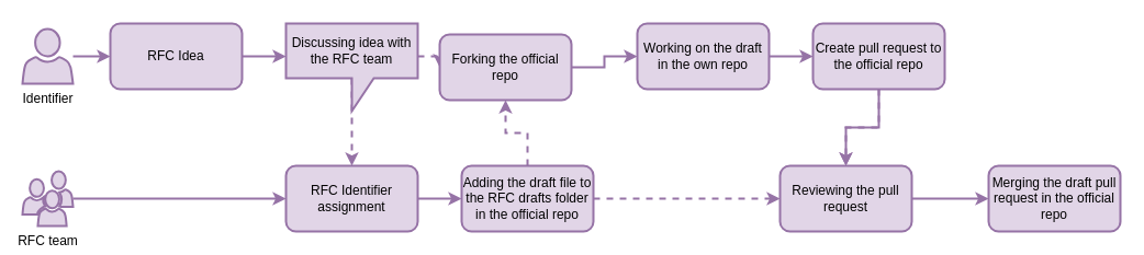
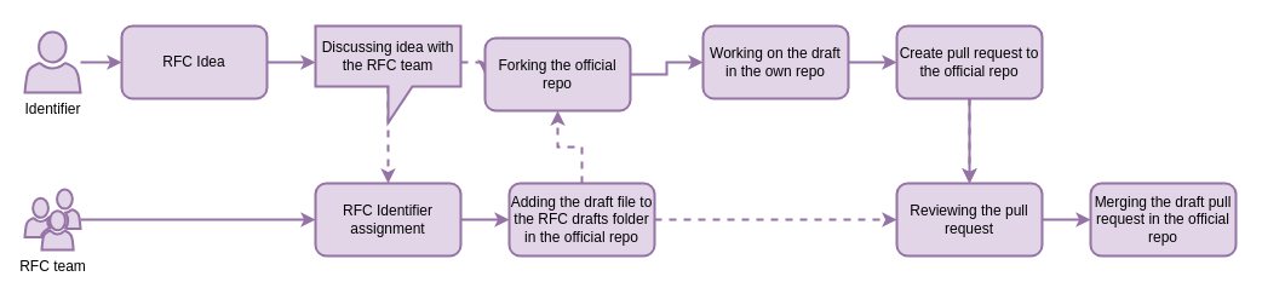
  <mxCell id="0" />
  <mxCell id="1" parent="0" />
  <mxCell id="2" style="edgeStyle=orthogonalEdgeStyle;rounded=0;orthogonalLoop=1;jettySize=auto;html=1;noEdgeStyle=1;orthogonal=1;fillColor=#e1d5e7;strokeColor=#9673a6;strokeWidth=2;fontColor=#050505;" edge="1" parent="1" source="3" target="10"><mxGeometry relative="1" as="geometry" /></mxCell>
  <mxCell id="3" value="RFC Idea" style="rounded=1;whiteSpace=wrap;html=1;fillColor=#e1d5e7;strokeColor=#9673a6;strokeWidth=2;" vertex="1" parent="1"><mxGeometry x="100" y="20.998" width="120" height="60" as="geometry" /></mxCell>
  <mxCell id="4" style="edgeStyle=orthogonalEdgeStyle;rounded=0;orthogonalLoop=1;jettySize=auto;html=1;noEdgeStyle=1;orthogonal=1;fillColor=#e1d5e7;strokeColor=#9673a6;strokeWidth=2;fontColor=#050505;" edge="1" parent="1" source="5" target="3"><mxGeometry relative="1" as="geometry" /></mxCell>
  <mxCell id="5" value="Identifier" style="pointerEvents=1;shadow=0;dashed=0;html=1;strokeColor=#9673a6;fillColor=#e1d5e7;labelPosition=center;verticalLabelPosition=bottom;verticalAlign=top;outlineConnect=0;align=center;shape=mxgraph.office.users.user;strokeWidth=2;" vertex="1" parent="1"><mxGeometry x="20" y="25.998" width="46" height="50" as="geometry" /></mxCell>
  <mxCell id="6" style="edgeStyle=orthogonalEdgeStyle;rounded=0;orthogonalLoop=1;jettySize=auto;html=1;noEdgeStyle=1;orthogonal=1;fillColor=#e1d5e7;strokeColor=#9673a6;strokeWidth=2;fontColor=#050505;" edge="1" parent="1" source="7" target="12"><mxGeometry relative="1" as="geometry" /></mxCell>
  <mxCell id="7" value="RFC team" style="pointerEvents=1;shadow=0;dashed=0;html=1;strokeColor=#9673a6;fillColor=#e1d5e7;labelPosition=center;verticalLabelPosition=bottom;verticalAlign=top;outlineConnect=0;align=center;shape=mxgraph.office.users.users;strokeWidth=2;" vertex="1" parent="1"><mxGeometry x="20" y="156" width="46" height="50" as="geometry" /></mxCell>
  <mxCell id="8" style="edgeStyle=orthogonalEdgeStyle;rounded=0;orthogonalLoop=1;jettySize=auto;html=1;noEdgeStyle=1;orthogonal=1;dashed=1;fillColor=#e1d5e7;strokeColor=#9673a6;strokeWidth=2;fontColor=#050505;" edge="1" parent="1" source="10" target="12"><mxGeometry relative="1" as="geometry" /></mxCell>
  <mxCell id="9" style="edgeStyle=orthogonalEdgeStyle;rounded=0;orthogonalLoop=1;jettySize=auto;html=1;entryX=0;entryY=0.5;entryDx=0;entryDy=0;dashed=1;fillColor=#e1d5e7;strokeColor=#9673a6;strokeWidth=2;fontColor=#050505;" edge="1" parent="1" target="14"><mxGeometry relative="1" as="geometry"><mxPoint x="380" y="51" as="sourcePoint" /></mxGeometry></mxCell>
  <mxCell id="10" value="Discussing idea with the RFC team" style="shape=callout;whiteSpace=wrap;html=1;perimeter=calloutPerimeter;strokeColor=#9673a6;fillColor=#e1d5e7;strokeWidth=2;" vertex="1" parent="1"><mxGeometry x="260" y="21" width="120" height="80" as="geometry" /></mxCell>
  <mxCell id="11" style="edgeStyle=orthogonalEdgeStyle;rounded=0;orthogonalLoop=1;jettySize=auto;html=1;noEdgeStyle=1;orthogonal=1;entryX=0;entryY=0.5;entryDx=0;entryDy=0;fillColor=#e1d5e7;strokeColor=#9673a6;strokeWidth=2;fontColor=#050505;" edge="1" parent="1" source="12" target="19"><mxGeometry relative="1" as="geometry"><mxPoint x="600" y="101" as="targetPoint" /></mxGeometry></mxCell>
  <mxCell id="12" value="RFC Identifier assignment" style="rounded=1;whiteSpace=wrap;html=1;strokeColor=#9673a6;fillColor=#e1d5e7;strokeWidth=2;" vertex="1" parent="1"><mxGeometry x="260" y="151" width="120" height="60" as="geometry" /></mxCell>
  <mxCell id="13" style="edgeStyle=orthogonalEdgeStyle;rounded=0;orthogonalLoop=1;jettySize=auto;html=1;entryX=0;entryY=0.5;entryDx=0;entryDy=0;fillColor=#e1d5e7;strokeColor=#9673a6;strokeWidth=2;fontColor=#050505;" edge="1" parent="1" source="14" target="16"><mxGeometry relative="1" as="geometry" /></mxCell>
  <mxCell id="14" value="Forking the official repo" style="rounded=1;whiteSpace=wrap;html=1;strokeColor=#9673a6;fillColor=#e1d5e7;strokeWidth=2;" vertex="1" parent="1"><mxGeometry x="400" y="31" width="120" height="60" as="geometry" /></mxCell>
  <mxCell id="15" style="edgeStyle=orthogonalEdgeStyle;rounded=0;orthogonalLoop=1;jettySize=auto;html=1;entryX=0;entryY=0.5;entryDx=0;entryDy=0;fillColor=#e1d5e7;strokeColor=#9673a6;strokeWidth=2;fontColor=#050505;" edge="1" parent="1" source="16" target="22"><mxGeometry relative="1" as="geometry" /></mxCell>
  <mxCell id="16" value="Working on the draft in the own repo" style="rounded=1;whiteSpace=wrap;html=1;strokeColor=#9673a6;fillColor=#e1d5e7;strokeWidth=2;" vertex="1" parent="1"><mxGeometry x="580" y="21" width="120" height="60" as="geometry" /></mxCell>
  <mxCell id="17" style="edgeStyle=orthogonalEdgeStyle;rounded=0;orthogonalLoop=1;jettySize=auto;html=1;dashed=1;fillColor=#e1d5e7;strokeColor=#9673a6;strokeWidth=2;fontColor=#050505;" edge="1" parent="1" source="19" target="24"><mxGeometry relative="1" as="geometry" /></mxCell>
  <mxCell id="18" style="edgeStyle=orthogonalEdgeStyle;rounded=0;orthogonalLoop=1;jettySize=auto;html=1;entryX=0.5;entryY=1;entryDx=0;entryDy=0;startArrow=none;startFill=0;strokeWidth=2;fontColor=#050505;fillColor=#e1d5e7;strokeColor=#9673a6;dashed=1;" edge="1" parent="1" source="19" target="14"><mxGeometry relative="1" as="geometry" /></mxCell>
  <mxCell id="19" value="&lt;div&gt;&lt;span style=&quot;font-family: &amp;quot;helvetica&amp;quot;&quot;&gt;Adding the draft file to the RFC drafts folder in the official repo&lt;/span&gt;&lt;/div&gt;" style="rounded=1;whiteSpace=wrap;html=1;strokeColor=#9673a6;fillColor=#e1d5e7;strokeWidth=2;" vertex="1" parent="1"><mxGeometry x="420" y="151" width="120" height="60" as="geometry" /></mxCell>
  <mxCell id="20" style="edgeStyle=orthogonalEdgeStyle;rounded=0;orthogonalLoop=1;jettySize=auto;html=1;fillColor=#e1d5e7;strokeColor=#9673a6;strokeWidth=2;fontColor=#050505;" edge="1" parent="1" source="22" target="24"><mxGeometry relative="1" as="geometry" /></mxCell>
  <mxCell id="21" value="" style="edgeStyle=orthogonalEdgeStyle;rounded=0;orthogonalLoop=1;jettySize=auto;html=1;dashed=1;fillColor=#e1d5e7;strokeColor=#9673a6;strokeWidth=2;fontColor=#050505;" edge="1" parent="1" source="22" target="24"><mxGeometry relative="1" as="geometry" /></mxCell>
  <mxCell id="22" value="Create pull request to the official repo" style="rounded=1;whiteSpace=wrap;html=1;strokeColor=#9673a6;fillColor=#e1d5e7;strokeWidth=2;" vertex="1" parent="1"><mxGeometry x="740" y="21" width="120" height="60" as="geometry" /></mxCell>
  <mxCell id="23" style="edgeStyle=orthogonalEdgeStyle;rounded=0;orthogonalLoop=1;jettySize=auto;html=1;entryX=0;entryY=0.5;entryDx=0;entryDy=0;startArrow=none;startFill=0;fillColor=#e1d5e7;strokeColor=#9673a6;strokeWidth=2;fontColor=#050505;" edge="1" parent="1" source="24" target="25"><mxGeometry relative="1" as="geometry" /></mxCell>
- <mxCell id="24" value="Reviewing the pull request" style="rounded=1;whiteSpace=wrap;html=1;strokeColor=#9673a6;fillColor=#e1d5e7;strokeWidth=2;" vertex="1" parent="1"><mxGeometry x="710" y="151" width="120" height="60" as="geometry" /></mxCell>
+ <mxCell id="24" value="Reviewing the pull request" style="rounded=1;whiteSpace=wrap;html=1;strokeColor=#9673a6;fillColor=#e1d5e7;strokeWidth=2;" vertex="1" parent="1"><mxGeometry x="740" y="151" width="120" height="60" as="geometry" /></mxCell>
  <mxCell id="25" value="Merging the draft pull request in the official repo" style="rounded=1;whiteSpace=wrap;html=1;strokeColor=#9673a6;fillColor=#e1d5e7;strokeWidth=2;" vertex="1" parent="1"><mxGeometry x="900" y="151" width="120" height="60" as="geometry" /></mxCell>
